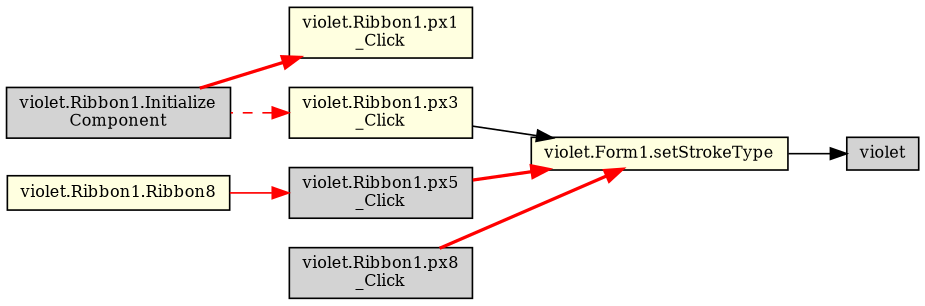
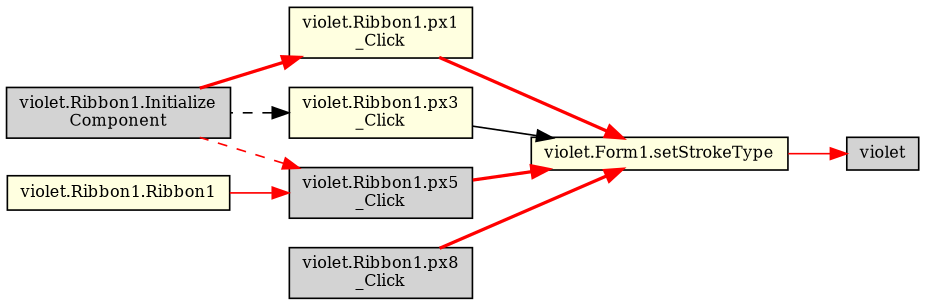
  digraph {
    fontname="DejaVu Serif"
    rankdir=RL
    node [color=black fillcolor=lightgrey fontname="DejaVu Serif" fontsize=10 shape=record style=filled]
    edge [color=red dir=back fontname="DejaVu Serif" fontsize=10 labelfontname=Helvetica labelfontsize=10 style=bold]
    n1 [fontcolor=black height=0.2 label=violet width=0.4]
    n2 [fillcolor=lightyellow height=0.2 label="violet.Form1.setStrokeType" width=0.4]
    n3 [fillcolor=lightyellow height=0.2 label="violet.Ribbon1.px1\l_Click" width=0.4]
    n4 [fillcolor=lightyellow height=0.2 label="violet.Ribbon1.px3\l_Click" width=0.4]
    n5 [height=0.2 label="violet.Ribbon1.px5\l_Click" width=0.4]
    n6 [height=0.2 label="violet.Ribbon1.px8\l_Click" width=0.4]
    n7 [height=0.2 label="violet.Ribbon1.Initialize\lComponent" width=0.4]
-   n8 [fillcolor=lightyellow height=0.2 label="violet.Ribbon1.Ribbon8" width=0.4]
-   n1 -> n2 [color=black style=solid]
+   n8 [fillcolor=lightyellow height=0.2 label="violet.Ribbon1.Ribbon1" width=0.4]
+   n1 -> n2 [style=solid]
+   n2 -> n3
    n2 -> n4 [color=black style=solid]
    n2 -> n5
    n2 -> n6
    n3 -> n7
-   n4 -> n7 [style=dashed]
+   n4 -> n7 [color=black style=dashed]
+   n5 -> n7 [style=dashed]
    n5 -> n8 [style=solid]
  }
